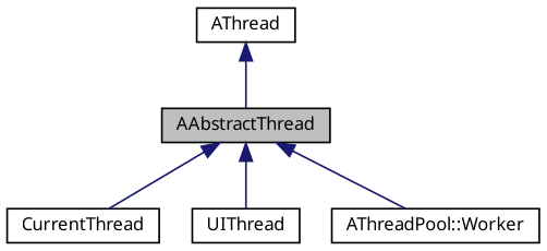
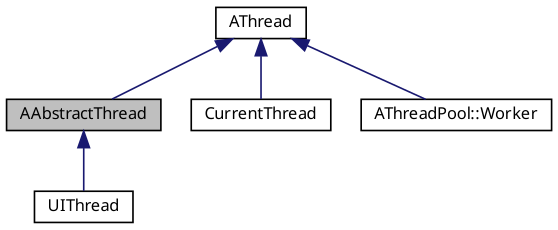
  digraph {
    fontname="Noto Sans"
    node [color=black fillcolor=white fontname="Noto Sans" fontsize=10 shape=record style=filled]
    edge [color=midnightblue dir=back fontname="Noto Sans" fontsize=10 labelfontname=Helvetica labelfontsize=10 style=solid]
    n1 [fillcolor=grey75 fontcolor=black height=0.2 label=AAbstractThread width=0.4]
    n2 [height=0.2 label=CurrentThread width=0.4]
    n3 [height=0.2 label=UIThread width=0.4]
    n4 [height=0.2 label=AThread width=0.4]
    n5 [height=0.2 label="AThreadPool::Worker" width=0.4]
-   n1 -> n2
+   n4 -> n2
    n1 -> n3
    n4 -> n1
-   n1 -> n5
+   n4 -> n5
  }
